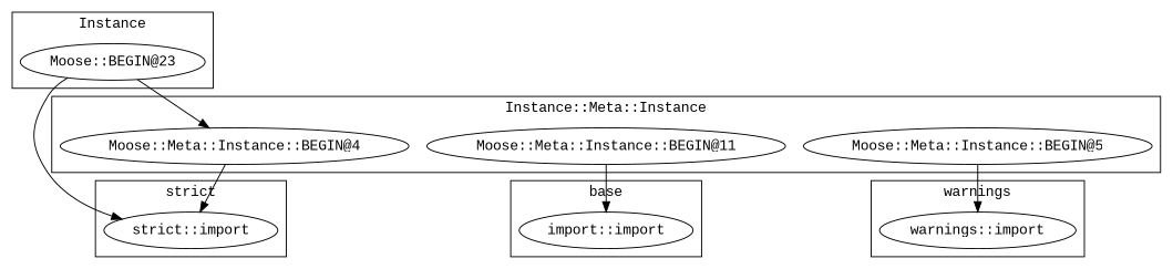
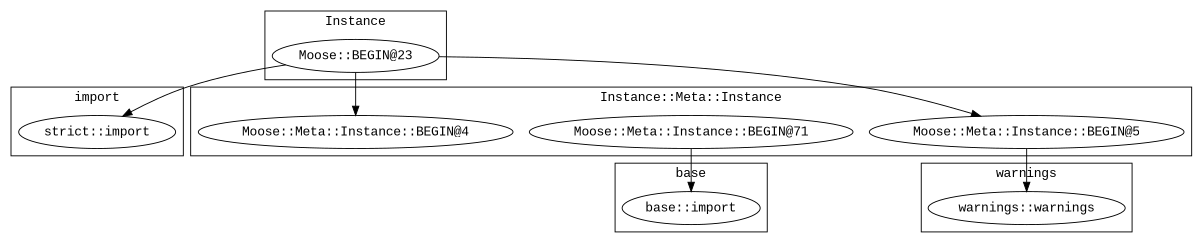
  digraph {
    fontname="Liberation Mono"
    node [fontname="Liberation Mono"]
    edge [fontname="Liberation Mono"]
-   "base::import" [label="import::import"]
-   "warnings::import"
+   "base::import"
+   "warnings::import" [label="warnings::warnings"]
    "strict::import"
    "Moose::BEGIN@23"
    "Moose::Meta::Instance::BEGIN@4"
-   "Moose::Meta::Instance::BEGIN@11"
+   "Moose::Meta::Instance::BEGIN@11" [label="Moose::Meta::Instance::BEGIN@71"]
    "Moose::Meta::Instance::BEGIN@5"
    subgraph cluster_1 {
      label=base
      "base::import"
    }
    subgraph cluster_2 {
      label=warnings
      "warnings::import"
    }
    subgraph cluster_3 {
-     label="strict"
+     label=import
      "strict::import"
    }
    subgraph cluster_4 {
      label=Instance
      "Moose::BEGIN@23"
    }
    subgraph cluster_5 {
      label="Instance::Meta::Instance"
      "Moose::Meta::Instance::BEGIN@4"
      "Moose::Meta::Instance::BEGIN@11"
      "Moose::Meta::Instance::BEGIN@5"
    }
    "Moose::BEGIN@23" -> "strict::import"
    "Moose::BEGIN@23" -> "Moose::Meta::Instance::BEGIN@4"
-   "Moose::Meta::Instance::BEGIN@4" -> "strict::import"
+   "Moose::BEGIN@23" -> "Moose::Meta::Instance::BEGIN@5"
    "Moose::Meta::Instance::BEGIN@11" -> "base::import"
    "Moose::Meta::Instance::BEGIN@5" -> "warnings::import"
  }
